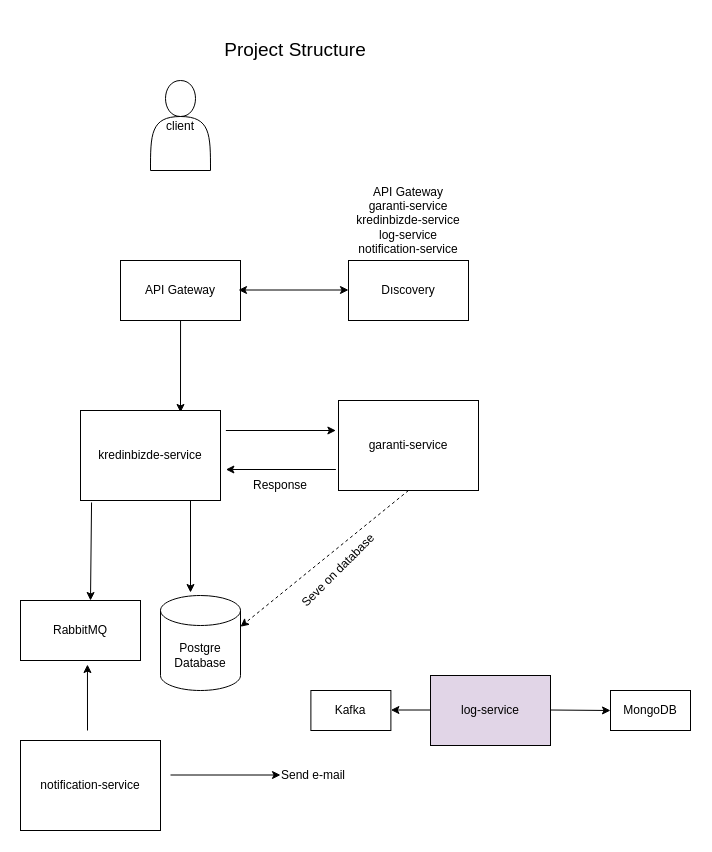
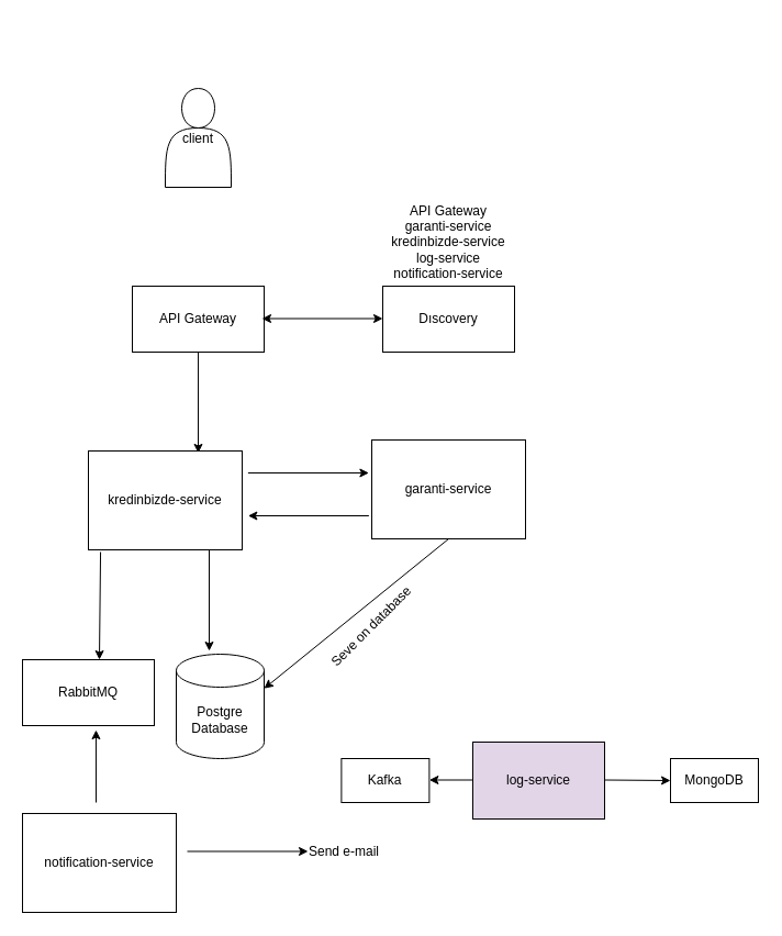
  <mxCell id="0" />
  <mxCell id="1" parent="0" />
  <mxCell id="2" value="&lt;p style=&quot;line-height: 150%;&quot;&gt;client&lt;/p&gt;" style="shape=actor;whiteSpace=wrap;html=1;" vertex="1" parent="1"><mxGeometry x="150" y="80" width="60" height="90" as="geometry" /></mxCell>
  <mxCell id="3" value="API Gateway" style="rounded=0;whiteSpace=wrap;html=1;" vertex="1" parent="1"><mxGeometry x="120" y="260" width="120" height="60" as="geometry" /></mxCell>
  <mxCell id="4" value="" style="endArrow=classic;startArrow=classic;html=1;rounded=0;" edge="1" parent="1"><mxGeometry width="50" height="50" relative="1" as="geometry"><mxPoint x="238" y="289.5" as="sourcePoint" /><mxPoint x="348" y="289.5" as="targetPoint" /></mxGeometry></mxCell>
  <mxCell id="5" value="Dıscovery" style="rounded=0;whiteSpace=wrap;html=1;" vertex="1" parent="1"><mxGeometry x="348" y="260" width="120" height="60" as="geometry" /></mxCell>
  <mxCell id="6" value="API Gateway&lt;div&gt;garanti-service&lt;/div&gt;&lt;div&gt;kredinbizde-service&lt;/div&gt;&lt;div&gt;log-service&lt;/div&gt;&lt;div&gt;notification-service&lt;/div&gt;" style="text;strokeColor=none;align=center;fillColor=none;html=1;verticalAlign=middle;whiteSpace=wrap;rounded=0;" vertex="1" parent="1"><mxGeometry x="340" y="160" width="136" height="120" as="geometry" /></mxCell>
  <mxCell id="7" value="" style="endArrow=classic;html=1;rounded=0;exitX=0.45;exitY=0.967;exitDx=0;exitDy=0;exitPerimeter=0;entryX=0.671;entryY=0;entryDx=0;entryDy=0;entryPerimeter=0;" edge="1" parent="1"><mxGeometry width="50" height="50" relative="1" as="geometry"><mxPoint x="180.06" y="320" as="sourcePoint" /><mxPoint x="180" y="411.98" as="targetPoint" /></mxGeometry></mxCell>
  <mxCell id="8" value="kredinbizde-service" style="rounded=0;whiteSpace=wrap;html=1;" vertex="1" parent="1"><mxGeometry x="80" y="410" width="140" height="90" as="geometry" /></mxCell>
  <mxCell id="9" value="" style="endArrow=classic;html=1;rounded=0;" edge="1" parent="1"><mxGeometry width="50" height="50" relative="1" as="geometry"><mxPoint x="225.39" y="430" as="sourcePoint" /><mxPoint x="335.39" y="430" as="targetPoint" /></mxGeometry></mxCell>
  <mxCell id="10" value="" style="endArrow=classic;html=1;rounded=0;" edge="1" parent="1"><mxGeometry width="50" height="50" relative="1" as="geometry"><mxPoint x="335.39" y="469" as="sourcePoint" /><mxPoint x="225.39" y="469" as="targetPoint" /></mxGeometry></mxCell>
- <mxCell id="11" value="Response" style="text;strokeColor=none;align=center;fillColor=none;html=1;verticalAlign=middle;whiteSpace=wrap;rounded=0;" vertex="1" parent="1"><mxGeometry x="250.39" y="470" width="60" height="30" as="geometry" /></mxCell>
  <mxCell id="12" value="garanti-service" style="rounded=0;whiteSpace=wrap;html=1;" vertex="1" parent="1"><mxGeometry x="338" y="400" width="140" height="90" as="geometry" /></mxCell>
  <mxCell id="13" value="" style="endArrow=classic;html=1;rounded=0;exitX=0.079;exitY=1.022;exitDx=0;exitDy=0;exitPerimeter=0;" edge="1" parent="1" source="8"><mxGeometry width="50" height="50" relative="1" as="geometry"><mxPoint x="280" y="460" as="sourcePoint" /><mxPoint x="90" y="600" as="targetPoint" /></mxGeometry></mxCell>
  <mxCell id="14" value="RabbitMQ" style="rounded=0;whiteSpace=wrap;html=1;" vertex="1" parent="1"><mxGeometry x="20" y="600" width="120" height="60" as="geometry" /></mxCell>
- <mxCell id="15" value="" style="endArrow=classic;html=1;rounded=0;exitX=0.5;exitY=1;exitDx=0;exitDy=0;entryX=1;entryY=0;entryDx=0;entryDy=31.25;entryPerimeter=0;dashed=1;" edge="1" parent="1" source="12" target="27"><mxGeometry width="50" height="50" relative="1" as="geometry"><mxPoint x="280" y="460" as="sourcePoint" /><mxPoint x="300" y="600" as="targetPoint" /></mxGeometry></mxCell>
+ <mxCell id="15" value="" style="endArrow=classic;html=1;rounded=0;exitX=0.5;exitY=1;exitDx=0;exitDy=0;entryX=1;entryY=0;entryDx=0;entryDy=31.25;entryPerimeter=0;" edge="1" parent="1" source="12" target="27"><mxGeometry width="50" height="50" relative="1" as="geometry"><mxPoint x="280" y="460" as="sourcePoint" /><mxPoint x="300" y="600" as="targetPoint" /></mxGeometry></mxCell>
  <mxCell id="16" value="Seve on database" style="text;strokeColor=none;align=center;fillColor=none;html=1;verticalAlign=middle;whiteSpace=wrap;rounded=0;rotation=-45;" vertex="1" parent="1"><mxGeometry x="280" y="555" width="116" height="30" as="geometry" /></mxCell>
  <mxCell id="17" value="notification-service" style="rounded=0;whiteSpace=wrap;html=1;" vertex="1" parent="1"><mxGeometry x="20" y="740" width="140" height="90" as="geometry" /></mxCell>
  <mxCell id="18" value="" style="endArrow=classic;html=1;rounded=0;entryX=0.558;entryY=1.067;entryDx=0;entryDy=0;entryPerimeter=0;" edge="1" parent="1" target="14"><mxGeometry width="50" height="50" relative="1" as="geometry"><mxPoint x="87" y="730" as="sourcePoint" /><mxPoint x="-27" y="670" as="targetPoint" /></mxGeometry></mxCell>
  <mxCell id="19" value="" style="endArrow=classic;html=1;rounded=0;" edge="1" parent="1"><mxGeometry width="50" height="50" relative="1" as="geometry"><mxPoint x="170" y="774.5" as="sourcePoint" /><mxPoint x="280" y="774.5" as="targetPoint" /></mxGeometry></mxCell>
  <mxCell id="20" value="Send e-mail" style="text;strokeColor=none;align=center;fillColor=none;html=1;verticalAlign=middle;whiteSpace=wrap;rounded=0;" vertex="1" parent="1"><mxGeometry x="270" y="760" width="86" height="30" as="geometry" /></mxCell>
  <mxCell id="21" value="" style="endArrow=classic;html=1;rounded=0;exitX=0.45;exitY=0.967;exitDx=0;exitDy=0;exitPerimeter=0;entryX=0.671;entryY=0;entryDx=0;entryDy=0;entryPerimeter=0;" edge="1" parent="1"><mxGeometry width="50" height="50" relative="1" as="geometry"><mxPoint x="190" y="500" as="sourcePoint" /><mxPoint x="190" y="592" as="targetPoint" /></mxGeometry></mxCell>
  <mxCell id="22" value="Kafka" style="rounded=0;whiteSpace=wrap;html=1;" vertex="1" parent="1"><mxGeometry x="310.39" y="690" width="80" height="40" as="geometry" /></mxCell>
  <mxCell id="23" value="" style="endArrow=classic;html=1;rounded=0;" edge="1" parent="1"><mxGeometry width="50" height="50" relative="1" as="geometry"><mxPoint x="550" y="709.5" as="sourcePoint" /><mxPoint x="610" y="710" as="targetPoint" /></mxGeometry></mxCell>
  <mxCell id="24" value="" style="endArrow=classic;html=1;rounded=0;" edge="1" parent="1"><mxGeometry width="50" height="50" relative="1" as="geometry"><mxPoint x="430.39" y="709.5" as="sourcePoint" /><mxPoint x="390.39" y="709.5" as="targetPoint" /></mxGeometry></mxCell>
  <mxCell id="25" value="log-service" style="rounded=0;whiteSpace=wrap;html=1;fillColor=#e1d5e7;" vertex="1" parent="1"><mxGeometry x="430" y="675" width="120" height="70" as="geometry" /></mxCell>
  <mxCell id="26" value="MongoDB" style="rounded=0;whiteSpace=wrap;html=1;" vertex="1" parent="1"><mxGeometry x="610" y="690" width="80" height="40" as="geometry" /></mxCell>
  <mxCell id="27" value="Postgre Database" style="shape=cylinder3;whiteSpace=wrap;html=1;boundedLbl=1;backgroundOutline=1;size=15;" vertex="1" parent="1"><mxGeometry x="160" y="595" width="80" height="95" as="geometry" /></mxCell>
- <mxCell id="28" value="&lt;font style=&quot;font-size: 19px;&quot;&gt;Project Structure&lt;/font&gt;" style="text;strokeColor=none;align=center;fillColor=none;html=1;verticalAlign=middle;whiteSpace=wrap;rounded=0;" vertex="1" parent="1"><mxGeometry x="140" y="20" width="310" height="60" as="geometry" /></mxCell>
